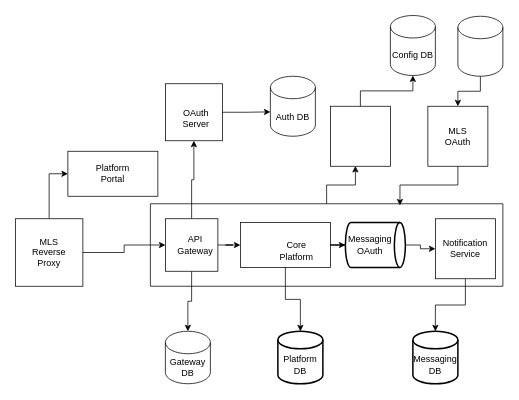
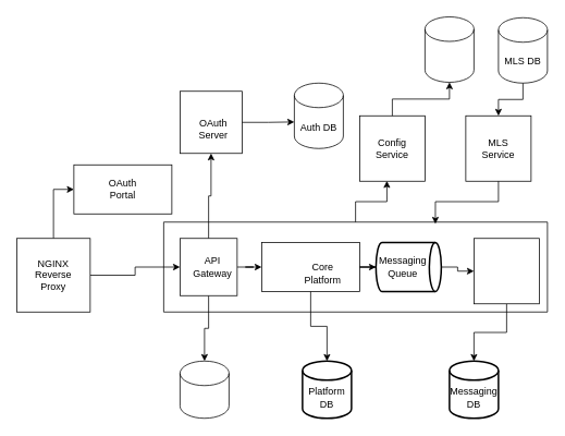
  <mxCell id="0" />
  <mxCell id="1" parent="0" />
  <mxCell id="2" style="edgeStyle=orthogonalEdgeStyle;rounded=0;orthogonalLoop=1;jettySize=auto;html=1;entryX=0;entryY=0.5;entryDx=0;entryDy=0;" edge="1" parent="1" source="4" target="18"><mxGeometry relative="1" as="geometry" /></mxCell>
  <mxCell id="3" style="edgeStyle=orthogonalEdgeStyle;rounded=0;orthogonalLoop=1;jettySize=auto;html=1;entryX=0;entryY=0.5;entryDx=0;entryDy=0;" edge="1" parent="1" source="4" target="5"><mxGeometry relative="1" as="geometry" /></mxCell>
  <mxCell id="4" value="" style="whiteSpace=wrap;html=1;aspect=fixed;" vertex="1" parent="1"><mxGeometry x="20" y="291" width="90" height="90" as="geometry" /></mxCell>
  <mxCell id="5" value="" style="rounded=0;whiteSpace=wrap;html=1;" vertex="1" parent="1"><mxGeometry x="90" y="201" width="120" height="60" as="geometry" /></mxCell>
- <mxCell id="6" value="Platform Portal" style="text;html=1;align=center;verticalAlign=middle;whiteSpace=wrap;rounded=0;" vertex="1" parent="1"><mxGeometry x="120" y="216" width="60" height="30" as="geometry" /></mxCell>
- <mxCell id="7" value="MLS Reverse Proxy" style="text;html=1;align=center;verticalAlign=middle;whiteSpace=wrap;rounded=0;" vertex="1" parent="1"><mxGeometry x="35" y="321" width="60" height="30" as="geometry" /></mxCell>
+ <mxCell id="6" value="OAuth Portal" style="text;html=1;align=center;verticalAlign=middle;whiteSpace=wrap;rounded=0;" vertex="1" parent="1"><mxGeometry x="120" y="216" width="60" height="30" as="geometry" /></mxCell>
+ <mxCell id="7" value="NGINX Reverse Proxy" style="text;html=1;align=center;verticalAlign=middle;whiteSpace=wrap;rounded=0;" vertex="1" parent="1"><mxGeometry x="35" y="321" width="60" height="30" as="geometry" /></mxCell>
  <mxCell id="8" value="" style="strokeWidth=2;html=1;shape=mxgraph.flowchart.database;whiteSpace=wrap;" vertex="1" parent="1"><mxGeometry x="370" y="441" width="60" height="70" as="geometry" /></mxCell>
  <mxCell id="9" value="" style="group" vertex="1" connectable="0" parent="1"><mxGeometry x="220" y="111" width="76" height="76" as="geometry" /></mxCell>
  <mxCell id="10" value="" style="whiteSpace=wrap;html=1;aspect=fixed;" vertex="1" parent="9"><mxGeometry width="76" height="76" as="geometry" /></mxCell>
  <mxCell id="11" value="OAuth Server" style="text;html=1;align=center;verticalAlign=middle;whiteSpace=wrap;rounded=0;" vertex="1" parent="9"><mxGeometry x="11" y="31" width="60" height="30" as="geometry" /></mxCell>
  <mxCell id="12" value="" style="group" vertex="1" connectable="0" parent="1"><mxGeometry x="320" y="296" width="120" height="60" as="geometry" /></mxCell>
  <mxCell id="13" value="" style="rounded=0;whiteSpace=wrap;html=1;" vertex="1" parent="12"><mxGeometry width="120" height="60" as="geometry" /></mxCell>
  <mxCell id="14" value="Core Platform" style="text;html=1;align=center;verticalAlign=middle;whiteSpace=wrap;rounded=0;" vertex="1" parent="12"><mxGeometry x="45" y="20" width="60" height="35" as="geometry" /></mxCell>
  <mxCell id="15" style="edgeStyle=orthogonalEdgeStyle;rounded=0;orthogonalLoop=1;jettySize=auto;html=1;entryX=0;entryY=0.5;entryDx=0;entryDy=0;" edge="1" parent="1" source="18" target="13"><mxGeometry relative="1" as="geometry"><mxPoint x="340" y="351" as="targetPoint" /></mxGeometry></mxCell>
  <mxCell id="16" style="edgeStyle=orthogonalEdgeStyle;rounded=0;orthogonalLoop=1;jettySize=auto;html=1;entryX=0.5;entryY=1;entryDx=0;entryDy=0;" edge="1" parent="1" source="18" target="10"><mxGeometry relative="1" as="geometry" /></mxCell>
  <mxCell id="17" style="edgeStyle=orthogonalEdgeStyle;rounded=0;orthogonalLoop=1;jettySize=auto;html=1;" edge="1" parent="1" source="18" target="25"><mxGeometry relative="1" as="geometry" /></mxCell>
  <mxCell id="18" value="" style="whiteSpace=wrap;html=1;aspect=fixed;" vertex="1" parent="1"><mxGeometry x="220" y="291" width="70" height="70" as="geometry" /></mxCell>
  <mxCell id="19" value="API Gateway" style="text;html=1;align=center;verticalAlign=middle;whiteSpace=wrap;rounded=0;" vertex="1" parent="1"><mxGeometry x="230" y="311" width="60" height="30" as="geometry" /></mxCell>
  <mxCell id="20" style="edgeStyle=orthogonalEdgeStyle;rounded=0;orthogonalLoop=1;jettySize=auto;html=1;" edge="1" parent="1" source="13" target="8"><mxGeometry relative="1" as="geometry" /></mxCell>
  <mxCell id="21" value="" style="group" vertex="1" connectable="0" parent="1"><mxGeometry x="360" y="101" width="60" height="80" as="geometry" /></mxCell>
  <mxCell id="22" value="" style="shape=cylinder3;whiteSpace=wrap;html=1;boundedLbl=1;backgroundOutline=1;size=15;" vertex="1" parent="21"><mxGeometry width="60" height="80" as="geometry" /></mxCell>
  <mxCell id="23" value="Auth DB" style="text;html=1;align=center;verticalAlign=middle;whiteSpace=wrap;rounded=0;" vertex="1" parent="21"><mxGeometry y="40" width="60" height="30" as="geometry" /></mxCell>
  <mxCell id="24" value="" style="group" vertex="1" connectable="0" parent="1"><mxGeometry x="220" y="441" width="60" height="70" as="geometry" /></mxCell>
  <mxCell id="25" value="" style="shape=cylinder3;whiteSpace=wrap;html=1;boundedLbl=1;backgroundOutline=1;size=15;" vertex="1" parent="24"><mxGeometry width="60" height="70" as="geometry" /></mxCell>
- <mxCell id="26" value="Gateway DB" style="text;html=1;align=center;verticalAlign=middle;whiteSpace=wrap;rounded=0;" vertex="1" parent="24"><mxGeometry y="35" width="60" height="26.25" as="geometry" /></mxCell>
  <mxCell id="27" style="edgeStyle=orthogonalEdgeStyle;rounded=0;orthogonalLoop=1;jettySize=auto;html=1;entryX=0;entryY=0.25;entryDx=0;entryDy=0;" edge="1" parent="1" source="10" target="23"><mxGeometry relative="1" as="geometry" /></mxCell>
  <mxCell id="28" value="Platform DB" style="text;html=1;align=center;verticalAlign=middle;whiteSpace=wrap;rounded=0;" vertex="1" parent="1"><mxGeometry x="370" y="471" width="60" height="30" as="geometry" /></mxCell>
  <mxCell id="29" value="" style="group" vertex="1" connectable="0" parent="1"><mxGeometry x="440" y="141" width="80" height="80" as="geometry" /></mxCell>
  <mxCell id="30" value="" style="whiteSpace=wrap;html=1;aspect=fixed;" vertex="1" parent="29"><mxGeometry width="80" height="80" as="geometry" /></mxCell>
+ <mxCell id="31" value="Config Service" style="text;html=1;align=center;verticalAlign=middle;whiteSpace=wrap;rounded=0;" vertex="1" parent="29"><mxGeometry x="10" y="25" width="60" height="30" as="geometry" /></mxCell>
  <mxCell id="32" style="edgeStyle=orthogonalEdgeStyle;rounded=0;orthogonalLoop=1;jettySize=auto;html=1;" edge="1" parent="1" source="39" target="33"><mxGeometry relative="1" as="geometry" /></mxCell>
  <mxCell id="33" value="" style="strokeWidth=2;html=1;shape=mxgraph.flowchart.database;whiteSpace=wrap;" vertex="1" parent="1"><mxGeometry x="550" y="441" width="60" height="70" as="geometry" /></mxCell>
  <mxCell id="34" value="Messaging DB" style="text;html=1;align=center;verticalAlign=middle;whiteSpace=wrap;rounded=0;" vertex="1" parent="1"><mxGeometry x="550" y="471" width="60" height="30" as="geometry" /></mxCell>
  <mxCell id="35" style="edgeStyle=orthogonalEdgeStyle;rounded=0;orthogonalLoop=1;jettySize=auto;html=1;entryX=0.5;entryY=1;entryDx=0;entryDy=0;entryPerimeter=0;" edge="1" parent="1" source="30" target="53"><mxGeometry relative="1" as="geometry" /></mxCell>
  <mxCell id="36" style="edgeStyle=orthogonalEdgeStyle;rounded=0;orthogonalLoop=1;jettySize=auto;html=1;entryX=1;entryY=0.5;entryDx=0;entryDy=0;" edge="1" parent="1" source="37" target="39"><mxGeometry relative="1" as="geometry" /></mxCell>
  <mxCell id="37" value="" style="strokeWidth=2;html=1;shape=mxgraph.flowchart.direct_data;whiteSpace=wrap;" vertex="1" parent="1"><mxGeometry x="460" y="296" width="80" height="60" as="geometry" /></mxCell>
  <mxCell id="38" value="" style="group" vertex="1" connectable="0" parent="1"><mxGeometry x="580" y="291" width="80" height="80" as="geometry" /></mxCell>
  <mxCell id="39" value="" style="whiteSpace=wrap;html=1;aspect=fixed;direction=west;" vertex="1" parent="38"><mxGeometry width="80" height="80" as="geometry" /></mxCell>
- <mxCell id="40" value="Notification Service" style="text;html=1;align=center;verticalAlign=middle;whiteSpace=wrap;rounded=0;" vertex="1" parent="38"><mxGeometry x="10" y="25" width="60" height="30" as="geometry" /></mxCell>
  <mxCell id="41" style="edgeStyle=orthogonalEdgeStyle;rounded=0;orthogonalLoop=1;jettySize=auto;html=1;entryX=0;entryY=0.5;entryDx=0;entryDy=0;entryPerimeter=0;" edge="1" parent="1" source="13" target="37"><mxGeometry relative="1" as="geometry" /></mxCell>
- <mxCell id="42" value="Messaging OAuth" style="text;html=1;align=center;verticalAlign=middle;whiteSpace=wrap;rounded=0;" vertex="1" parent="1"><mxGeometry x="463" y="311" width="60" height="30" as="geometry" /></mxCell>
+ <mxCell id="42" value="Messaging Queue" style="text;html=1;align=center;verticalAlign=middle;whiteSpace=wrap;rounded=0;" vertex="1" parent="1"><mxGeometry x="463" y="311" width="60" height="30" as="geometry" /></mxCell>
  <mxCell id="43" value="" style="swimlane;startSize=0;" vertex="1" parent="1"><mxGeometry x="200" y="271" width="470" height="110" as="geometry" /></mxCell>
  <mxCell id="44" style="edgeStyle=orthogonalEdgeStyle;rounded=0;orthogonalLoop=1;jettySize=auto;html=1;entryX=0.417;entryY=0.996;entryDx=0;entryDy=0;entryPerimeter=0;" edge="1" parent="1" source="43" target="30"><mxGeometry relative="1" as="geometry" /></mxCell>
  <mxCell id="45" value="" style="group" vertex="1" connectable="0" parent="1"><mxGeometry x="570" y="141" width="80" height="80" as="geometry" /></mxCell>
  <mxCell id="46" value="" style="whiteSpace=wrap;html=1;aspect=fixed;" vertex="1" parent="45"><mxGeometry width="80" height="80" as="geometry" /></mxCell>
- <mxCell id="47" value="MLS OAuth" style="text;html=1;align=center;verticalAlign=middle;whiteSpace=wrap;rounded=0;" vertex="1" parent="45"><mxGeometry x="10" y="25" width="60" height="30" as="geometry" /></mxCell>
+ <mxCell id="47" value="MLS Service" style="text;html=1;align=center;verticalAlign=middle;whiteSpace=wrap;rounded=0;" vertex="1" parent="45"><mxGeometry x="10" y="25" width="60" height="30" as="geometry" /></mxCell>
  <mxCell id="48" style="edgeStyle=orthogonalEdgeStyle;rounded=0;orthogonalLoop=1;jettySize=auto;html=1;entryX=0.708;entryY=0.02;entryDx=0;entryDy=0;entryPerimeter=0;" edge="1" parent="1" source="46" target="43"><mxGeometry relative="1" as="geometry" /></mxCell>
  <mxCell id="49" value="" style="group" vertex="1" connectable="0" parent="1"><mxGeometry x="610" y="21" width="60" height="80" as="geometry" /></mxCell>
  <mxCell id="50" value="" style="shape=cylinder3;whiteSpace=wrap;html=1;boundedLbl=1;backgroundOutline=1;size=15;" vertex="1" parent="49"><mxGeometry width="60" height="80" as="geometry" /></mxCell>
+ <mxCell id="51" value="MLS DB" style="text;html=1;align=center;verticalAlign=middle;whiteSpace=wrap;rounded=0;" vertex="1" parent="49"><mxGeometry y="38" width="60" height="30" as="geometry" /></mxCell>
  <mxCell id="52" style="edgeStyle=orthogonalEdgeStyle;rounded=0;orthogonalLoop=1;jettySize=auto;html=1;entryX=0.5;entryY=0;entryDx=0;entryDy=0;" edge="1" parent="1" source="50" target="46"><mxGeometry relative="1" as="geometry" /></mxCell>
  <mxCell id="53" value="" style="shape=cylinder3;whiteSpace=wrap;html=1;boundedLbl=1;backgroundOutline=1;size=15;" vertex="1" parent="1"><mxGeometry x="520" y="20" width="60" height="80" as="geometry" /></mxCell>
- <mxCell id="54" value="Config DB" style="text;html=1;align=center;verticalAlign=middle;whiteSpace=wrap;rounded=0;" vertex="1" parent="1"><mxGeometry x="520" y="58" width="60" height="30" as="geometry" /></mxCell>
